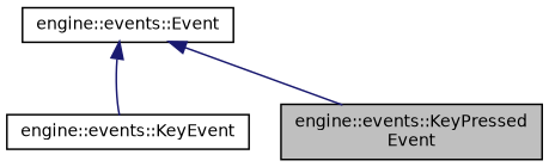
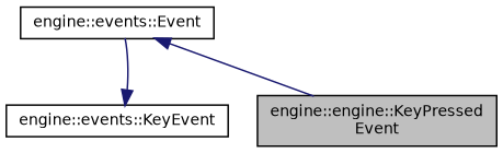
  digraph {
    node [color=black fillcolor=white fontname=Helvetica fontsize=10 shape=record style=filled]
    edge [color=midnightblue dir=back fontname=Helvetica fontsize=10 labelfontname=Helvetica labelfontsize=10 style=solid]
-   n1 [fillcolor=grey75 fontcolor=black height=0.2 label="engine::events::KeyPressed\lEvent" width=0.4]
+   n1 [fillcolor=grey75 fontcolor=black height=0.2 label="engine::engine::KeyPressed\lEvent" width=0.4]
    n2 [height=0.2 label="engine::events::KeyEvent" width=0.4]
    n3 [height=0.2 label="engine::events::Event" width=0.4]
    n3 -> n1
-   n3 -> n2
+   n2 -> n3
  }
